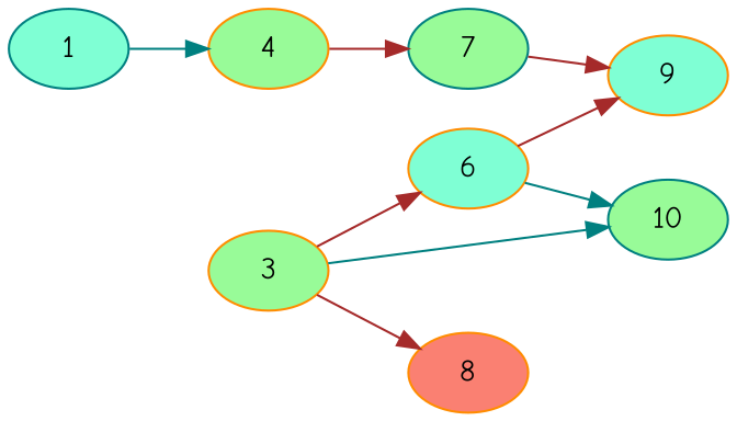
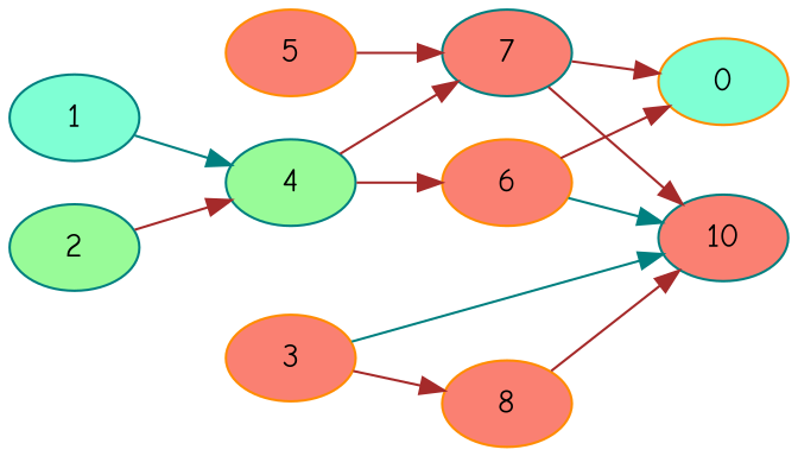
  digraph {
    fontname="Comic Neue"
    rankdir=LR
    node [color=darkorange fillcolor=palegreen fontname="Comic Neue" style=filled]
    edge [color=brown fontname="Comic Neue"]
    1 [color=teal fillcolor=aquamarine]
-   4
-   7 [color=teal]
-   10 [color=teal]
-   9 [fillcolor=aquamarine]
-   3
-   6 [fillcolor=aquamarine]
+   4 [color=teal]
+   7 [color=teal fillcolor=salmon]
+   10 [color=teal fillcolor=salmon]
+   9 [fillcolor=aquamarine label=0]
+   2 [color=teal]
+   5 [fillcolor=salmon]
+   3 [fillcolor=salmon]
+   6 [fillcolor=salmon]
    8 [fillcolor=salmon]
    1 -> 4 [color=teal]
    4 -> 7
+   7 -> 10
    7 -> 9
+   2 -> 4
+   5 -> 7
    3 -> 10 [color=teal]
-   3 -> 6
+   4 -> 6
    3 -> 8
    6 -> 10 [color=teal]
    6 -> 9
+   8 -> 10
  }
